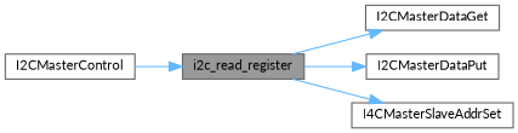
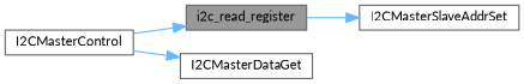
  digraph {
    fontname=Lato
    rankdir=LR
    node [color=grey40 fillcolor=white fontname=Lato fontsize=10 shape=box style=filled]
    edge [color=steelblue1 fontname=Lato fontsize=10 labelfontname=Helvetica labelfontsize=10 style=solid]
    n1 [color=gray40 fillcolor=grey60 fontcolor=black height=0.2 label=i2c_read_register width=0.4]
    n2 [height=0.2 label=I2CMasterDataGet width=0.4]
-   n3 [height=0.2 label=I2CMasterDataPut width=0.4]
-   n4 [height=0.2 label=I4CMasterSlaveAddrSet width=0.4]
+   n4 [height=0.2 label=I2CMasterSlaveAddrSet width=0.4]
    n5 [height=0.2 label=I2CMasterControl width=0.4]
-   n1 -> n2
-   n1 -> n3
+   n5 -> n2
    n1 -> n4
    n5 -> n1
  }
